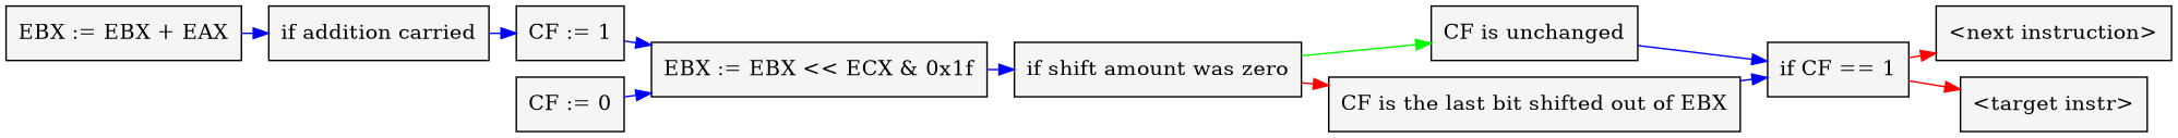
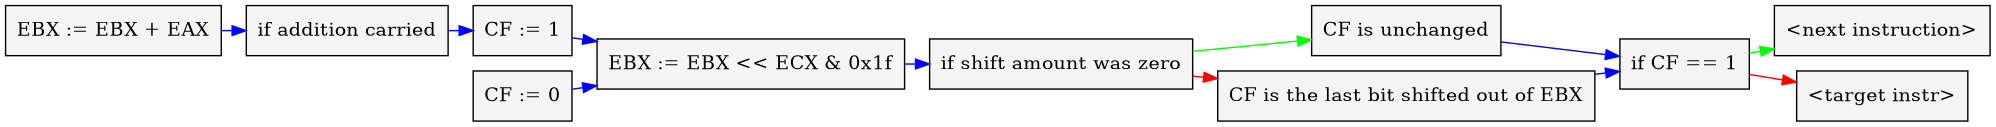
  digraph {
    labelfontsize=12
    nodesep=.15
    rankdir=LR
    ranksep=.25
    node [fillcolor="#F5F5F5" shape=box style=filled]
    edge [color="#0000FF"]
    n1 [label="EBX := EBX + EAX"]
    n2 [label="if addition carried"]
    n3 [label="CF := 1"]
    n4 [label="EBX := EBX << ECX & 0x1f"]
    n5 [label="CF := 0"]
    n6 [label="if shift amount was zero"]
    n7 [label="CF is unchanged"]
    n8 [label="CF is the last bit shifted out of EBX"]
    n9 [label="if CF == 1"]
    n10 [label="<next instruction>"]
    n11 [label="<target instr>"]
    n1 -> n2
    n2 -> n3
    n3 -> n4
    n4 -> n6
    n5 -> n4
    n6 -> n7 [color="#00ff00"]
    n6 -> n8 [color="#ff0000"]
    n7 -> n9
    n8 -> n9
-   n9 -> n10 [color="#ff0000"]
+   n9 -> n10 [color="#00ff00"]
    n9 -> n11 [color="#ff0000"]
  }
